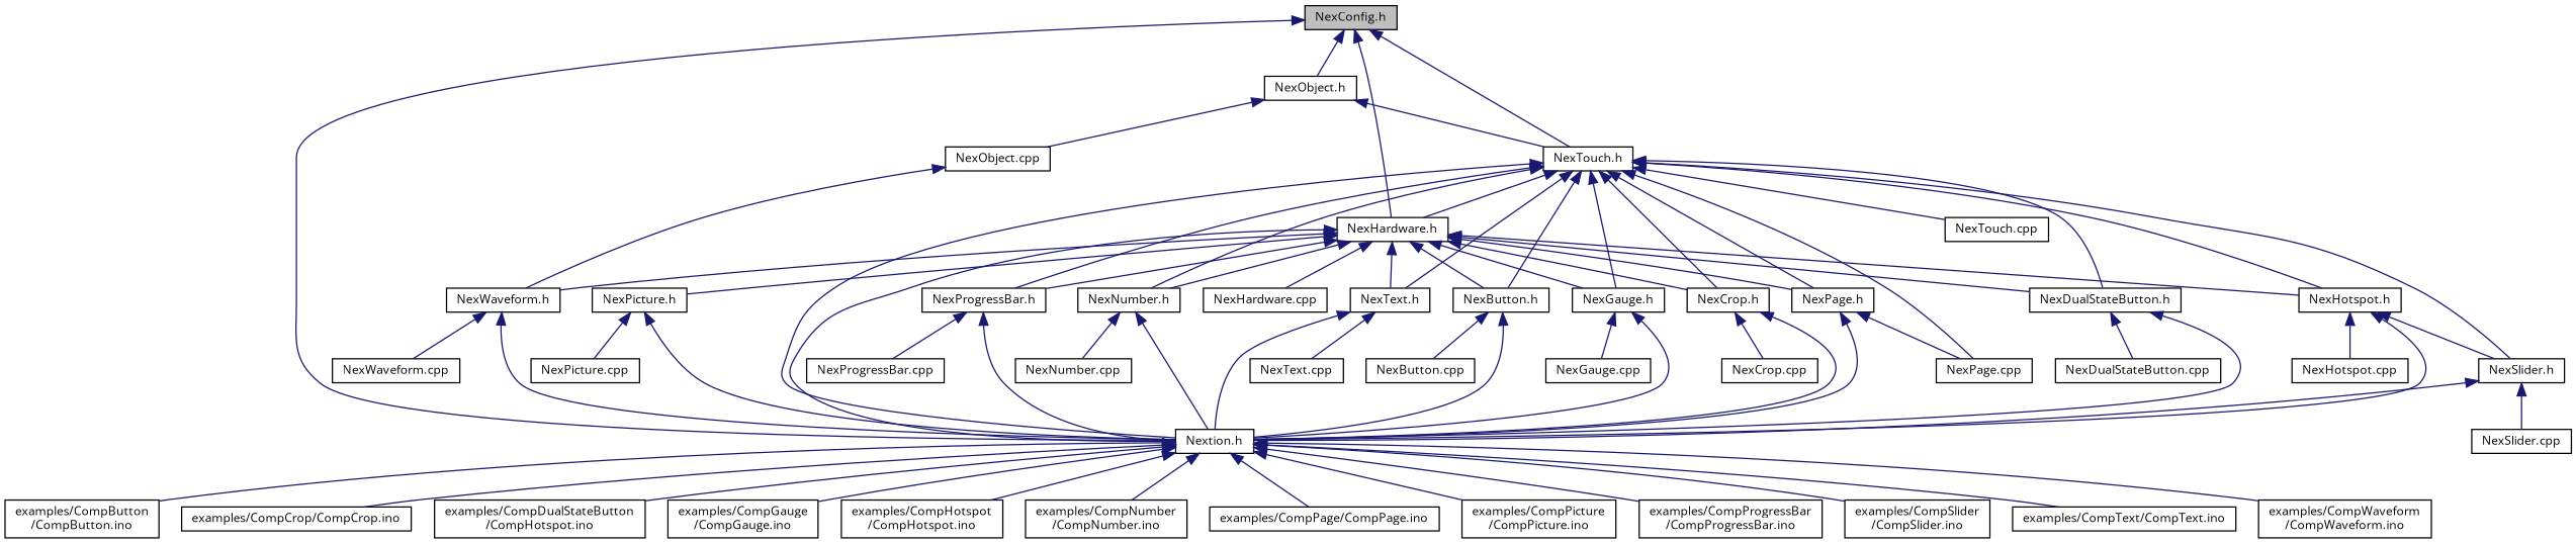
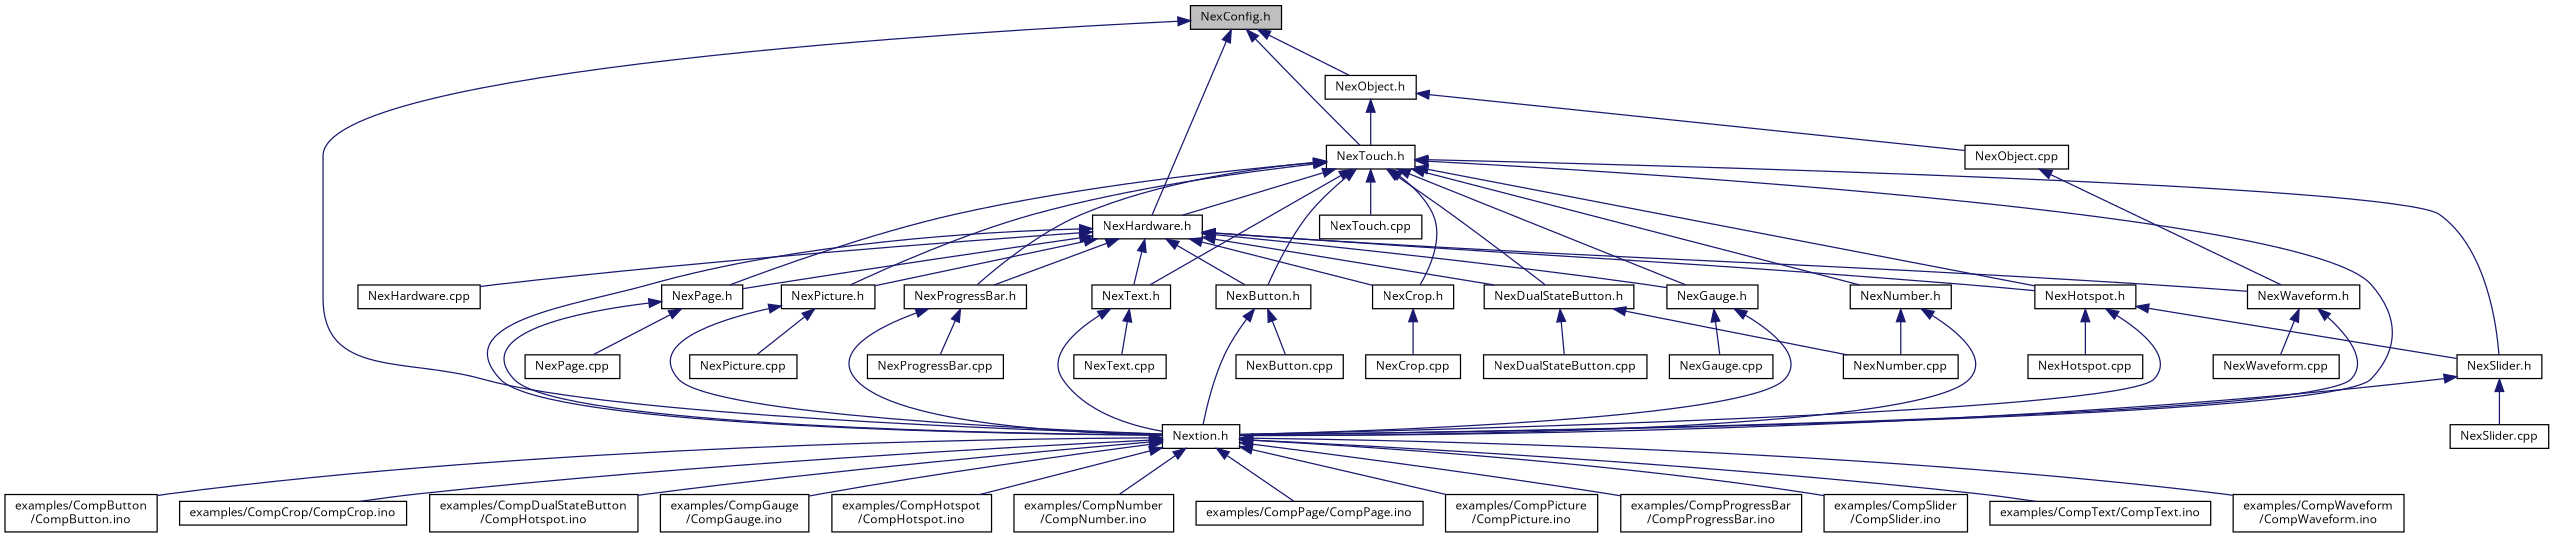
  digraph {
    fontname="Open Sans"
    node [color=black fillcolor=white fontname="Open Sans" fontsize=10 shape=record style=filled]
    edge [color=midnightblue dir=back fontname="Open Sans" fontsize=10 labelfontname=Helvetica labelfontsize=10 style=solid]
    n1 [fillcolor=grey75 fontcolor=black height=0.2 label="NexConfig.h" width=0.4]
    n2 [height=0.2 label="Nextion.h" width=0.4]
    n3 [height=0.2 label="NexTouch.h" width=0.4]
    n4 [height=0.2 label="NexHardware.h" width=0.4]
    n5 [height=0.2 label="NexObject.h" width=0.4]
    n6 [height=0.2 label="examples/CompButton\l/CompButton.ino" width=0.4]
    n7 [height=0.2 label="examples/CompCrop/CompCrop.ino" width=0.4]
    n8 [height=0.2 label="examples/CompDualStateButton\l/CompHotspot.ino" width=0.4]
    n9 [height=0.2 label="examples/CompGauge\l/CompGauge.ino" width=0.4]
    n10 [height=0.2 label="examples/CompHotspot\l/CompHotspot.ino" width=0.4]
    n11 [height=0.2 label="examples/CompNumber\l/CompNumber.ino" width=0.4]
    n12 [height=0.2 label="examples/CompPage/CompPage.ino" width=0.4]
    n13 [height=0.2 label="examples/CompPicture\l/CompPicture.ino" width=0.4]
    n14 [height=0.2 label="examples/CompProgressBar\l/CompProgressBar.ino" width=0.4]
    n15 [height=0.2 label="examples/CompSlider\l/CompSlider.ino" width=0.4]
    n16 [height=0.2 label="examples/CompText/CompText.ino" width=0.4]
    n17 [height=0.2 label="examples/CompWaveform\l/CompWaveform.ino" width=0.4]
    n18 [height=0.2 label="NexButton.h" width=0.4]
    n19 [height=0.2 label="NexCrop.h" width=0.4]
    n20 [height=0.2 label="NexGauge.h" width=0.4]
    n21 [height=0.2 label="NexHotspot.h" width=0.4]
    n22 [height=0.2 label="NexPage.h" width=0.4]
    n23 [height=0.2 label="NexPicture.h" width=0.4]
    n24 [height=0.2 label="NexProgressBar.h" width=0.4]
    n25 [height=0.2 label="NexSlider.h" width=0.4]
    n26 [height=0.2 label="NexText.h" width=0.4]
    n27 [height=0.2 label="NexDualStateButton.h" width=0.4]
    n28 [height=0.2 label="NexNumber.h" width=0.4]
    n29 [height=0.2 label="NexTouch.cpp" width=0.4]
    n30 [height=0.2 label="NexWaveform.h" width=0.4]
    n31 [height=0.2 label="NexHardware.cpp" width=0.4]
    n32 [height=0.2 label="NexObject.cpp" width=0.4]
    n33 [height=0.2 label="NexButton.cpp" width=0.4]
    n34 [height=0.2 label="NexCrop.cpp" width=0.4]
    n35 [height=0.2 label="NexGauge.cpp" width=0.4]
    n36 [height=0.2 label="NexHotspot.cpp" width=0.4]
    n37 [height=0.2 label="NexPage.cpp" width=0.4]
    n38 [height=0.2 label="NexPicture.cpp" width=0.4]
    n39 [height=0.2 label="NexProgressBar.cpp" width=0.4]
    n40 [height=0.2 label="NexSlider.cpp" width=0.4]
    n41 [height=0.2 label="NexText.cpp" width=0.4]
    n42 [height=0.2 label="NexWaveform.cpp" width=0.4]
    n43 [height=0.2 label="NexDualStateButton.cpp" width=0.4]
    n44 [height=0.2 label="NexNumber.cpp" width=0.4]
    n1 -> n2
    n1 -> n3
    n1 -> n4
    n1 -> n5
    n2 -> n6
    n2 -> n7
    n2 -> n8
    n2 -> n9
    n2 -> n10
    n2 -> n11
    n2 -> n12
    n2 -> n13
    n2 -> n14
    n2 -> n15
    n2 -> n16
    n2 -> n17
    n3 -> n2
    n3 -> n4
    n3 -> n18
    n3 -> n19
    n3 -> n20
    n3 -> n21
    n3 -> n22
-   n3 -> n37
+   n3 -> n23
    n3 -> n24
    n3 -> n25
    n3 -> n26
    n3 -> n27
    n3 -> n28
    n3 -> n29
    n4 -> n2
    n4 -> n18
    n4 -> n19
    n4 -> n20
    n4 -> n21
    n4 -> n22
    n4 -> n23
    n4 -> n24
    n4 -> n26
    n4 -> n27
-   n4 -> n28
    n4 -> n30
    n4 -> n31
    n5 -> n3
    n5 -> n32
    n18 -> n2
    n18 -> n33
-   n19 -> n2
    n19 -> n34
    n20 -> n2
    n20 -> n35
    n21 -> n2
    n21 -> n25
    n21 -> n36
    n22 -> n2
    n22 -> n37
    n23 -> n2
    n23 -> n38
    n24 -> n2
    n24 -> n39
    n25 -> n2
    n25 -> n40
    n26 -> n2
    n26 -> n41
-   n27 -> n2
+   n27 -> n44
    n27 -> n43
    n28 -> n2
    n28 -> n44
    n30 -> n2
    n30 -> n42
    n32 -> n30
  }
